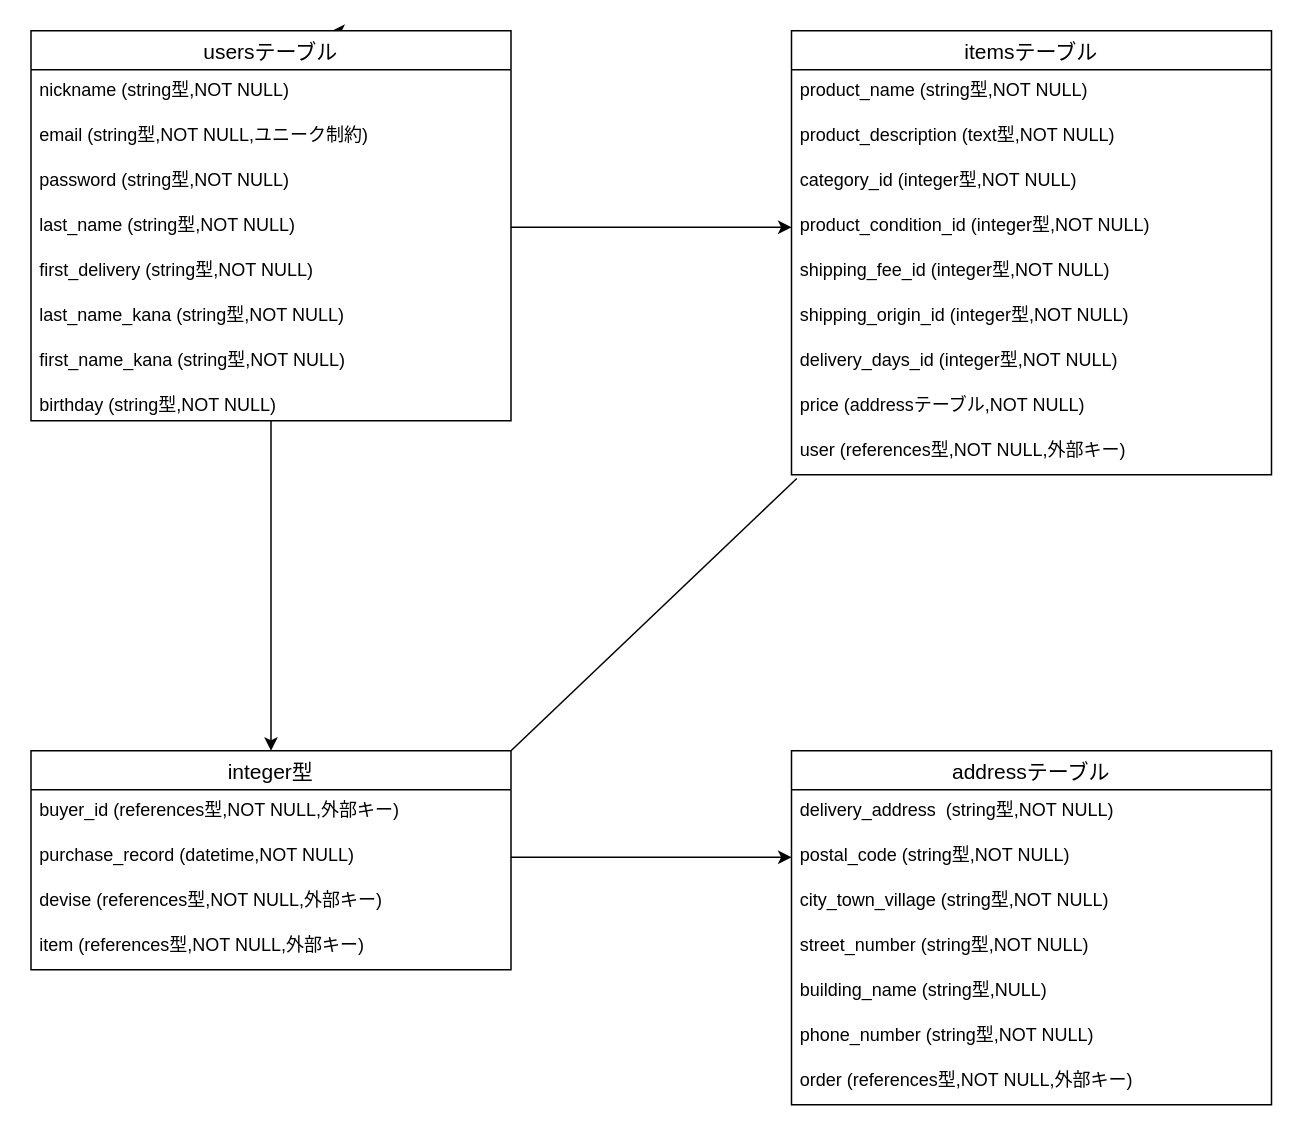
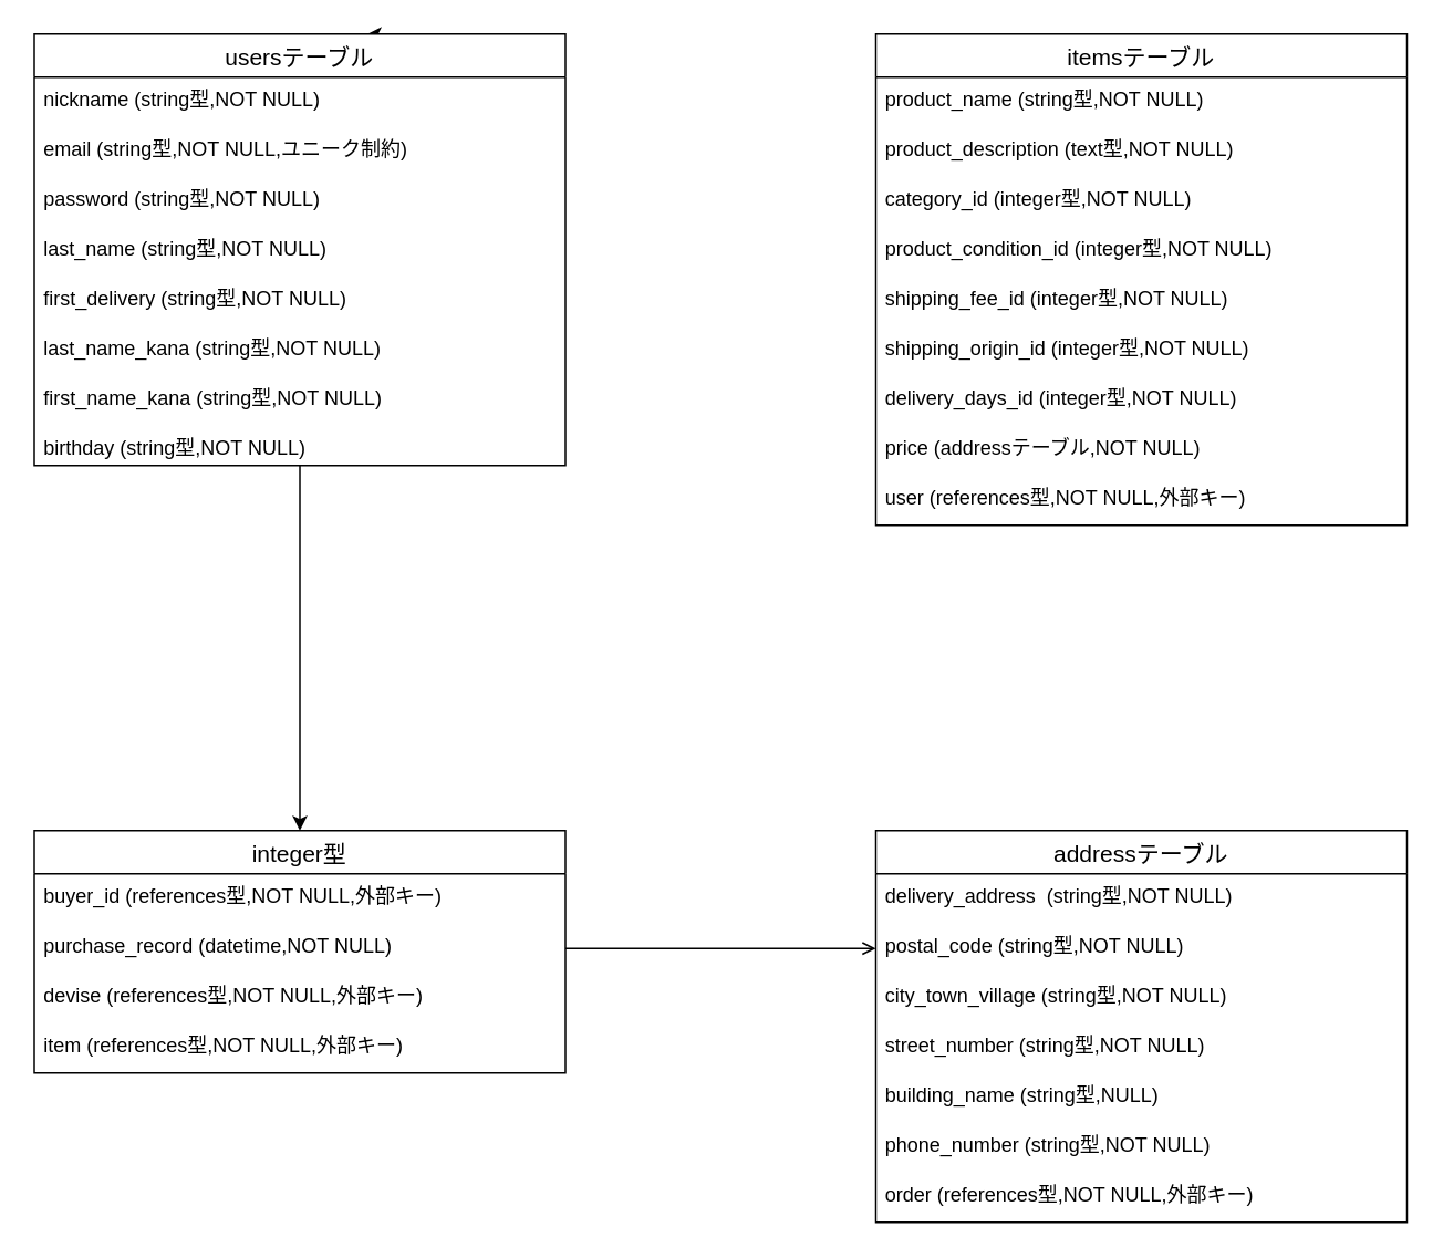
  <mxCell id="0" />
  <mxCell id="1" parent="0" />
  <mxCell id="2" value="itemsテーブル" style="swimlane;fontStyle=0;childLayout=stackLayout;horizontal=1;startSize=26;horizontalStack=0;resizeParent=1;resizeParentMax=0;resizeLast=0;collapsible=1;marginBottom=0;align=center;fontSize=14;" vertex="1" parent="1"><mxGeometry x="527" y="20" width="320" height="296" as="geometry" /></mxCell>
  <mxCell id="3" value="product_name (string型,NOT NULL)" style="text;strokeColor=none;fillColor=none;spacingLeft=4;spacingRight=4;overflow=hidden;rotatable=0;points=[[0,0.5],[1,0.5]];portConstraint=eastwest;fontSize=12;" vertex="1" parent="2"><mxGeometry y="26" width="320" height="30" as="geometry" /></mxCell>
  <mxCell id="4" value="product_description (text型,NOT NULL)" style="text;strokeColor=none;fillColor=none;spacingLeft=4;spacingRight=4;overflow=hidden;rotatable=0;points=[[0,0.5],[1,0.5]];portConstraint=eastwest;fontSize=12;" vertex="1" parent="2"><mxGeometry y="56" width="320" height="30" as="geometry" /></mxCell>
  <mxCell id="5" value="category_id (integer型,NOT NULL)" style="text;strokeColor=none;fillColor=none;spacingLeft=4;spacingRight=4;overflow=hidden;rotatable=0;points=[[0,0.5],[1,0.5]];portConstraint=eastwest;fontSize=12;" vertex="1" parent="2"><mxGeometry y="86" width="320" height="30" as="geometry" /></mxCell>
  <mxCell id="6" value="product_condition_id (integer型,NOT NULL)" style="text;strokeColor=none;fillColor=none;spacingLeft=4;spacingRight=4;overflow=hidden;rotatable=0;points=[[0,0.5],[1,0.5]];portConstraint=eastwest;fontSize=12;" vertex="1" parent="2"><mxGeometry y="116" width="320" height="30" as="geometry" /></mxCell>
  <mxCell id="7" value="shipping_fee_id (integer型,NOT NULL)" style="text;strokeColor=none;fillColor=none;spacingLeft=4;spacingRight=4;overflow=hidden;rotatable=0;points=[[0,0.5],[1,0.5]];portConstraint=eastwest;fontSize=12;" vertex="1" parent="2"><mxGeometry y="146" width="320" height="30" as="geometry" /></mxCell>
  <mxCell id="8" value="shipping_origin_id (integer型,NOT NULL)" style="text;strokeColor=none;fillColor=none;spacingLeft=4;spacingRight=4;overflow=hidden;rotatable=0;points=[[0,0.5],[1,0.5]];portConstraint=eastwest;fontSize=12;" vertex="1" parent="2"><mxGeometry y="176" width="320" height="30" as="geometry" /></mxCell>
  <mxCell id="9" value="delivery_days_id (integer型,NOT NULL)" style="text;strokeColor=none;fillColor=none;spacingLeft=4;spacingRight=4;overflow=hidden;rotatable=0;points=[[0,0.5],[1,0.5]];portConstraint=eastwest;fontSize=12;" vertex="1" parent="2"><mxGeometry y="206" width="320" height="30" as="geometry" /></mxCell>
  <mxCell id="10" value="price (addressテーブル,NOT NULL)" style="text;strokeColor=none;fillColor=none;spacingLeft=4;spacingRight=4;overflow=hidden;rotatable=0;points=[[0,0.5],[1,0.5]];portConstraint=eastwest;fontSize=12;" vertex="1" parent="2"><mxGeometry y="236" width="320" height="30" as="geometry" /></mxCell>
  <mxCell id="11" value="user (references型,NOT NULL,外部キー)" style="text;strokeColor=none;fillColor=none;spacingLeft=4;spacingRight=4;overflow=hidden;rotatable=0;points=[[0,0.5],[1,0.5]];portConstraint=eastwest;fontSize=12;" vertex="1" parent="2"><mxGeometry y="266" width="320" height="30" as="geometry" /></mxCell>
  <mxCell id="12" style="edgeStyle=none;html=1;exitX=1;exitY=0;exitDx=0;exitDy=0;" edge="1" parent="1" source="13"><mxGeometry relative="1" as="geometry"><mxPoint x="220.143" y="20.286" as="targetPoint" /></mxGeometry></mxCell>
  <mxCell id="13" value="usersテーブル" style="swimlane;fontStyle=0;childLayout=stackLayout;horizontal=1;startSize=26;horizontalStack=0;resizeParent=1;resizeParentMax=0;resizeLast=0;collapsible=1;marginBottom=0;align=center;fontSize=14;" vertex="1" parent="1"><mxGeometry y="20" width="320" height="260" as="geometry" x="20" /></mxCell>
  <mxCell id="14" value="nickname (string型,NOT NULL)" style="text;strokeColor=none;fillColor=none;spacingLeft=4;spacingRight=4;overflow=hidden;rotatable=0;points=[[0,0.5],[1,0.5]];portConstraint=eastwest;fontSize=12;" vertex="1" parent="13"><mxGeometry y="26" width="320" height="30" as="geometry" /></mxCell>
  <mxCell id="15" value="email (string型,NOT NULL,ユニーク制約)" style="text;strokeColor=none;fillColor=none;spacingLeft=4;spacingRight=4;overflow=hidden;rotatable=0;points=[[0,0.5],[1,0.5]];portConstraint=eastwest;fontSize=12;" vertex="1" parent="13"><mxGeometry y="56" width="320" height="30" as="geometry" /></mxCell>
  <mxCell id="16" value="password (string型,NOT NULL)" style="text;strokeColor=none;fillColor=none;spacingLeft=4;spacingRight=4;overflow=hidden;rotatable=0;points=[[0,0.5],[1,0.5]];portConstraint=eastwest;fontSize=12;" vertex="1" parent="13"><mxGeometry y="86" width="320" height="30" as="geometry" /></mxCell>
  <mxCell id="17" value="last_name (string型,NOT NULL)" style="text;strokeColor=none;fillColor=none;spacingLeft=4;spacingRight=4;overflow=hidden;rotatable=0;points=[[0,0.5],[1,0.5]];portConstraint=eastwest;fontSize=12;" vertex="1" parent="13"><mxGeometry y="116" width="320" height="30" as="geometry" /></mxCell>
  <mxCell id="18" value="first_delivery (string型,NOT NULL)" style="text;strokeColor=none;fillColor=none;spacingLeft=4;spacingRight=4;overflow=hidden;rotatable=0;points=[[0,0.5],[1,0.5]];portConstraint=eastwest;fontSize=12;" vertex="1" parent="13"><mxGeometry y="146" width="320" height="30" as="geometry" /></mxCell>
  <mxCell id="19" value="last_name_kana (string型,NOT NULL)" style="text;strokeColor=none;fillColor=none;spacingLeft=4;spacingRight=4;overflow=hidden;rotatable=0;points=[[0,0.5],[1,0.5]];portConstraint=eastwest;fontSize=12;" vertex="1" parent="13"><mxGeometry y="176" width="320" height="30" as="geometry" /></mxCell>
  <mxCell id="20" value="first_name_kana (string型,NOT NULL)" style="text;strokeColor=none;fillColor=none;spacingLeft=4;spacingRight=4;overflow=hidden;rotatable=0;points=[[0,0.5],[1,0.5]];portConstraint=eastwest;fontSize=12;" vertex="1" parent="13"><mxGeometry y="206" width="320" height="30" as="geometry" /></mxCell>
  <mxCell id="21" value="birthday (string型,NOT NULL)" style="text;strokeColor=none;fillColor=none;spacingLeft=4;spacingRight=4;overflow=hidden;rotatable=0;points=[[0,0.5],[1,0.5]];portConstraint=eastwest;fontSize=12;" vertex="1" parent="13"><mxGeometry y="236" width="320" height="24" as="geometry" /></mxCell>
  <mxCell id="22" value="integer型" style="swimlane;fontStyle=0;childLayout=stackLayout;horizontal=1;startSize=26;horizontalStack=0;resizeParent=1;resizeParentMax=0;resizeLast=0;collapsible=1;marginBottom=0;align=center;fontSize=14;" vertex="1" parent="1"><mxGeometry y="500" width="320" height="146" as="geometry" x="20"><mxRectangle y="720" width="130" height="30" as="alternateBounds" /></mxGeometry></mxCell>
  <mxCell id="23" value="buyer_id (references型,NOT NULL,外部キー)" style="text;strokeColor=none;fillColor=none;spacingLeft=4;spacingRight=4;overflow=hidden;rotatable=0;points=[[0,0.5],[1,0.5]];portConstraint=eastwest;fontSize=12;" vertex="1" parent="22"><mxGeometry y="26" width="320" height="30" as="geometry" /></mxCell>
  <mxCell id="24" value="purchase_record (datetime,NOT NULL)" style="text;strokeColor=none;fillColor=none;spacingLeft=4;spacingRight=4;overflow=hidden;rotatable=0;points=[[0,0.5],[1,0.5]];portConstraint=eastwest;fontSize=12;" vertex="1" parent="22"><mxGeometry y="56" width="320" height="30" as="geometry" /></mxCell>
  <mxCell id="25" style="edgeStyle=none;html=1;entryX=1;entryY=0.5;entryDx=0;entryDy=0;" edge="1" parent="22" source="22" target="23"><mxGeometry relative="1" as="geometry"><mxPoint x="200" y="40" as="targetPoint" /></mxGeometry></mxCell>
  <mxCell id="26" value="devise (references型,NOT NULL,外部キー)&#10;&#10;" style="text;strokeColor=none;fillColor=none;spacingLeft=4;spacingRight=4;overflow=hidden;rotatable=0;points=[[0,0.5],[1,0.5]];portConstraint=eastwest;fontSize=12;" vertex="1" parent="22"><mxGeometry y="86" width="320" height="30" as="geometry" /></mxCell>
  <mxCell id="27" value="item (references型,NOT NULL,外部キー)" style="text;strokeColor=none;fillColor=none;spacingLeft=4;spacingRight=4;overflow=hidden;rotatable=0;points=[[0,0.5],[1,0.5]];portConstraint=eastwest;fontSize=12;" vertex="1" parent="22"><mxGeometry y="116" width="320" height="30" as="geometry" /></mxCell>
  <mxCell id="28" value="addressテーブル" style="swimlane;fontStyle=0;childLayout=stackLayout;horizontal=1;startSize=26;horizontalStack=0;resizeParent=1;resizeParentMax=0;resizeLast=0;collapsible=1;marginBottom=0;align=center;fontSize=14;" vertex="1" parent="1"><mxGeometry x="527" y="500" width="320" height="236" as="geometry" /></mxCell>
  <mxCell id="29" value="delivery_address  (string型,NOT NULL)" style="text;strokeColor=none;fillColor=none;spacingLeft=4;spacingRight=4;overflow=hidden;rotatable=0;points=[[0,0.5],[1,0.5]];portConstraint=eastwest;fontSize=12;" vertex="1" parent="28"><mxGeometry y="26" width="320" height="30" as="geometry" /></mxCell>
  <mxCell id="30" value="postal_code (string型,NOT NULL)" style="text;strokeColor=none;fillColor=none;spacingLeft=4;spacingRight=4;overflow=hidden;rotatable=0;points=[[0,0.5],[1,0.5]];portConstraint=eastwest;fontSize=12;" vertex="1" parent="28"><mxGeometry y="56" width="320" height="30" as="geometry" /></mxCell>
  <mxCell id="31" value="city_town_village (string型,NOT NULL)" style="text;strokeColor=none;fillColor=none;spacingLeft=4;spacingRight=4;overflow=hidden;rotatable=0;points=[[0,0.5],[1,0.5]];portConstraint=eastwest;fontSize=12;" vertex="1" parent="28"><mxGeometry y="86" width="320" height="30" as="geometry" /></mxCell>
  <mxCell id="32" value="street_number (string型,NOT NULL)" style="text;strokeColor=none;fillColor=none;spacingLeft=4;spacingRight=4;overflow=hidden;rotatable=0;points=[[0,0.5],[1,0.5]];portConstraint=eastwest;fontSize=12;" vertex="1" parent="28"><mxGeometry y="116" width="320" height="30" as="geometry" /></mxCell>
  <mxCell id="33" value="building_name (string型,NULL)" style="text;strokeColor=none;fillColor=none;spacingLeft=4;spacingRight=4;overflow=hidden;rotatable=0;points=[[0,0.5],[1,0.5]];portConstraint=eastwest;fontSize=12;" vertex="1" parent="28"><mxGeometry y="146" width="320" height="30" as="geometry" /></mxCell>
  <mxCell id="34" value="phone_number (string型,NOT NULL)" style="text;strokeColor=none;fillColor=none;spacingLeft=4;spacingRight=4;overflow=hidden;rotatable=0;points=[[0,0.5],[1,0.5]];portConstraint=eastwest;fontSize=12;" vertex="1" parent="28"><mxGeometry y="176" width="320" height="30" as="geometry" /></mxCell>
  <mxCell id="35" value="order (references型,NOT NULL,外部キー)" style="text;strokeColor=none;fillColor=none;spacingLeft=4;spacingRight=4;overflow=hidden;rotatable=0;points=[[0,0.5],[1,0.5]];portConstraint=eastwest;fontSize=12;" vertex="1" parent="28"><mxGeometry y="206" width="320" height="30" as="geometry" /></mxCell>
  <mxCell id="36" style="edgeStyle=none;html=1;entryX=0.5;entryY=0;entryDx=0;entryDy=0;" edge="1" parent="1" target="22"><mxGeometry relative="1" as="geometry"><mxPoint x="180" y="280" as="sourcePoint" /></mxGeometry></mxCell>
- <mxCell id="37" style="edgeStyle=none;html=1;exitX=1;exitY=0.5;exitDx=0;exitDy=0;entryX=0;entryY=0.5;entryDx=0;entryDy=0;" edge="1" parent="1" source="17" target="6"><mxGeometry relative="1" as="geometry" /></mxCell>
- <mxCell id="38" style="edgeStyle=none;html=1;exitX=1;exitY=0.5;exitDx=0;exitDy=0;entryX=0;entryY=0.5;entryDx=0;entryDy=0;" edge="1" parent="1" source="24" target="30"><mxGeometry relative="1" as="geometry" /></mxCell>
- <mxCell id="39" value="" style="endArrow=none;html=1;rounded=0;exitX=1;exitY=0;exitDx=0;exitDy=0;entryX=0.011;entryY=1.083;entryDx=0;entryDy=0;entryPerimeter=0;" edge="1" parent="1" source="22" target="11"><mxGeometry relative="1" as="geometry"><mxPoint x="400" y="346" as="sourcePoint" /><mxPoint x="560" y="346" as="targetPoint" /></mxGeometry></mxCell>
+ <mxCell id="38" style="edgeStyle=none;html=1;exitX=1;exitY=0.5;exitDx=0;exitDy=0;entryX=0;entryY=0.5;entryDx=0;entryDy=0;endArrow=open;" edge="1" parent="1" source="24" target="30"><mxGeometry relative="1" as="geometry" /></mxCell>
